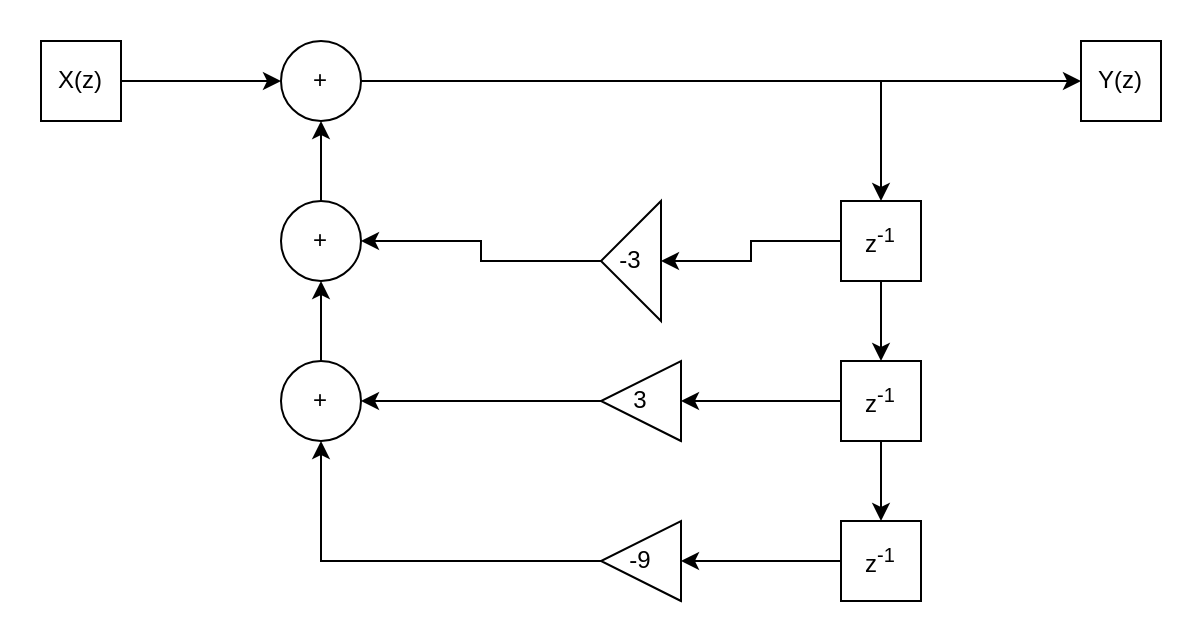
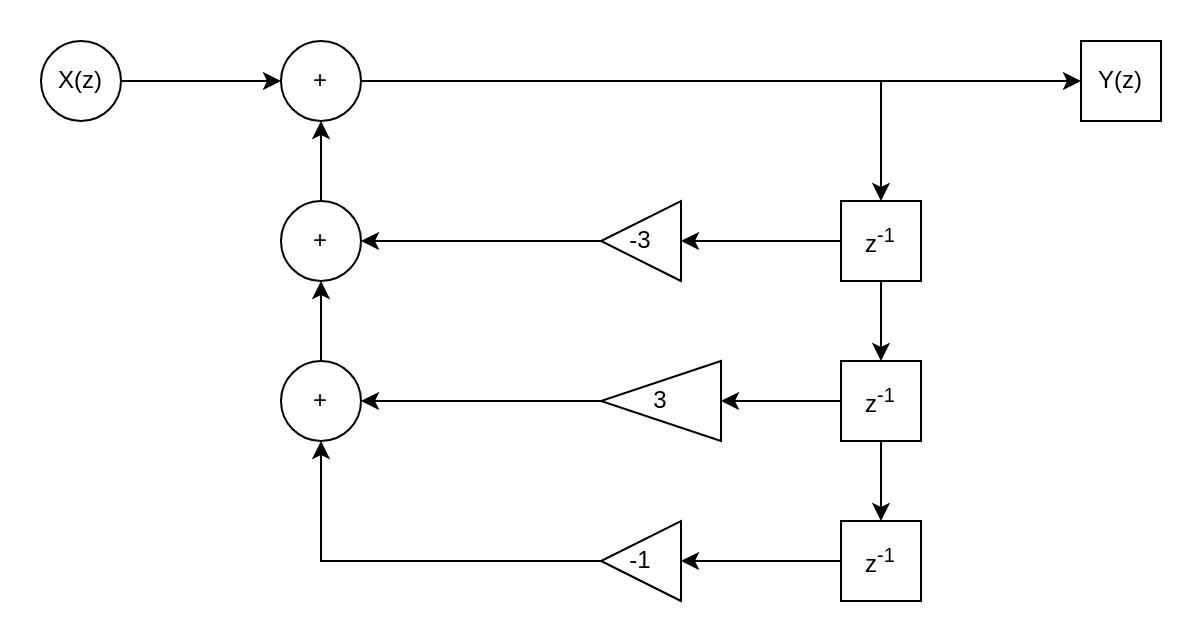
  <mxCell id="0" />
  <mxCell id="1" parent="0" />
  <mxCell id="2" value="" style="edgeStyle=orthogonalEdgeStyle;rounded=0;orthogonalLoop=1;jettySize=auto;html=1;" edge="1" parent="1" source="3" target="15"><mxGeometry relative="1" as="geometry" /></mxCell>
- <mxCell id="3" value="X(z)" style="whiteSpace=wrap;html=1;aspect=fixed;" vertex="1" parent="1"><mxGeometry x="20" y="20" width="40" height="40" as="geometry" /></mxCell>
+ <mxCell id="3" value="X(z)" style="ellipse;whiteSpace=wrap;html=1;aspect=fixed;" vertex="1" parent="1"><mxGeometry x="20" y="20" width="40" height="40" as="geometry" /></mxCell>
  <mxCell id="4" value="Y(z)" style="whiteSpace=wrap;html=1;aspect=fixed;" vertex="1" parent="1"><mxGeometry x="540" y="20" width="40" height="40" as="geometry" /></mxCell>
  <mxCell id="5" style="edgeStyle=orthogonalEdgeStyle;rounded=0;orthogonalLoop=1;jettySize=auto;html=1;exitX=0.5;exitY=1;exitDx=0;exitDy=0;entryX=0.5;entryY=0;entryDx=0;entryDy=0;" edge="1" parent="1" source="7" target="10"><mxGeometry relative="1" as="geometry" /></mxCell>
  <mxCell id="6" value="" style="edgeStyle=orthogonalEdgeStyle;rounded=0;orthogonalLoop=1;jettySize=auto;html=1;" edge="1" parent="1" source="7" target="25"><mxGeometry relative="1" as="geometry" /></mxCell>
  <mxCell id="7" value="z&lt;sup&gt;-1&lt;/sup&gt;" style="whiteSpace=wrap;html=1;aspect=fixed;" vertex="1" parent="1"><mxGeometry x="420" y="100" width="40" height="40" as="geometry" /></mxCell>
  <mxCell id="8" value="" style="edgeStyle=orthogonalEdgeStyle;rounded=0;orthogonalLoop=1;jettySize=auto;html=1;" edge="1" parent="1" source="10" target="12"><mxGeometry relative="1" as="geometry" /></mxCell>
  <mxCell id="9" value="" style="edgeStyle=orthogonalEdgeStyle;rounded=0;orthogonalLoop=1;jettySize=auto;html=1;" edge="1" parent="1" source="10" target="19"><mxGeometry relative="1" as="geometry" /></mxCell>
  <mxCell id="10" value="z&lt;sup&gt;-1&lt;/sup&gt;" style="whiteSpace=wrap;html=1;aspect=fixed;" vertex="1" parent="1"><mxGeometry x="420" y="180" width="40" height="40" as="geometry" /></mxCell>
  <mxCell id="11" value="" style="edgeStyle=orthogonalEdgeStyle;rounded=0;orthogonalLoop=1;jettySize=auto;html=1;" edge="1" parent="1" source="12" target="21"><mxGeometry relative="1" as="geometry" /></mxCell>
  <mxCell id="12" value="z&lt;sup&gt;-1&lt;/sup&gt;" style="whiteSpace=wrap;html=1;aspect=fixed;" vertex="1" parent="1"><mxGeometry x="420" y="260" width="40" height="40" as="geometry" /></mxCell>
  <mxCell id="13" style="edgeStyle=orthogonalEdgeStyle;rounded=0;orthogonalLoop=1;jettySize=auto;html=1;exitX=1;exitY=0.5;exitDx=0;exitDy=0;entryX=0;entryY=0.5;entryDx=0;entryDy=0;" edge="1" parent="1" source="15" target="4"><mxGeometry relative="1" as="geometry" /></mxCell>
  <mxCell id="14" style="edgeStyle=orthogonalEdgeStyle;rounded=0;orthogonalLoop=1;jettySize=auto;html=1;exitX=1;exitY=0.5;exitDx=0;exitDy=0;entryX=0.5;entryY=0;entryDx=0;entryDy=0;" edge="1" parent="1" source="15" target="7"><mxGeometry relative="1" as="geometry" /></mxCell>
  <mxCell id="15" value="+" style="ellipse;whiteSpace=wrap;html=1;aspect=fixed;" vertex="1" parent="1"><mxGeometry x="140" y="20" width="40" height="40" as="geometry" /></mxCell>
  <mxCell id="16" value="" style="edgeStyle=orthogonalEdgeStyle;rounded=0;orthogonalLoop=1;jettySize=auto;html=1;" edge="1" parent="1" source="17" target="23"><mxGeometry relative="1" as="geometry" /></mxCell>
  <mxCell id="17" value="+" style="ellipse;whiteSpace=wrap;html=1;aspect=fixed;" vertex="1" parent="1"><mxGeometry x="140" y="180" width="40" height="40" as="geometry" /></mxCell>
  <mxCell id="18" style="edgeStyle=orthogonalEdgeStyle;rounded=0;orthogonalLoop=1;jettySize=auto;html=1;exitX=1;exitY=0.5;exitDx=0;exitDy=0;entryX=1;entryY=0.5;entryDx=0;entryDy=0;" edge="1" parent="1" source="19" target="17"><mxGeometry relative="1" as="geometry" /></mxCell>
- <mxCell id="19" value="3" style="triangle;whiteSpace=wrap;html=1;direction=west;" vertex="1" parent="1"><mxGeometry x="300" y="180" width="40" height="40" as="geometry" /></mxCell>
+ <mxCell id="19" value="3" style="triangle;whiteSpace=wrap;html=1;direction=west;" vertex="1" parent="1"><mxGeometry x="300" y="180" width="60" height="40" as="geometry" /></mxCell>
  <mxCell id="20" style="edgeStyle=orthogonalEdgeStyle;rounded=0;orthogonalLoop=1;jettySize=auto;html=1;entryX=0.5;entryY=1;entryDx=0;entryDy=0;" edge="1" parent="1" source="21" target="17"><mxGeometry relative="1" as="geometry"><mxPoint x="160" y="230" as="targetPoint" /></mxGeometry></mxCell>
- <mxCell id="21" value="-9" style="triangle;whiteSpace=wrap;html=1;direction=west;" vertex="1" parent="1"><mxGeometry x="300" y="260" width="40" height="40" as="geometry" /></mxCell>
+ <mxCell id="21" value="-1" style="triangle;whiteSpace=wrap;html=1;direction=west;" vertex="1" parent="1"><mxGeometry x="300" y="260" width="40" height="40" as="geometry" /></mxCell>
  <mxCell id="22" value="" style="edgeStyle=orthogonalEdgeStyle;rounded=0;orthogonalLoop=1;jettySize=auto;html=1;" edge="1" parent="1" source="23" target="15"><mxGeometry relative="1" as="geometry" /></mxCell>
  <mxCell id="23" value="+" style="ellipse;whiteSpace=wrap;html=1;aspect=fixed;" vertex="1" parent="1"><mxGeometry x="140" y="100" width="40" height="40" as="geometry" /></mxCell>
  <mxCell id="24" style="edgeStyle=orthogonalEdgeStyle;rounded=0;orthogonalLoop=1;jettySize=auto;html=1;exitX=1;exitY=0.5;exitDx=0;exitDy=0;entryX=1;entryY=0.5;entryDx=0;entryDy=0;" edge="1" parent="1" source="25" target="23"><mxGeometry relative="1" as="geometry" /></mxCell>
- <mxCell id="25" value="-3" style="triangle;whiteSpace=wrap;html=1;direction=west;" vertex="1" parent="1"><mxGeometry x="300" y="100" width="30" height="60" as="geometry" /></mxCell>
+ <mxCell id="25" value="-3" style="triangle;whiteSpace=wrap;html=1;direction=west;" vertex="1" parent="1"><mxGeometry x="300" y="100" width="40" height="40" as="geometry" /></mxCell>
